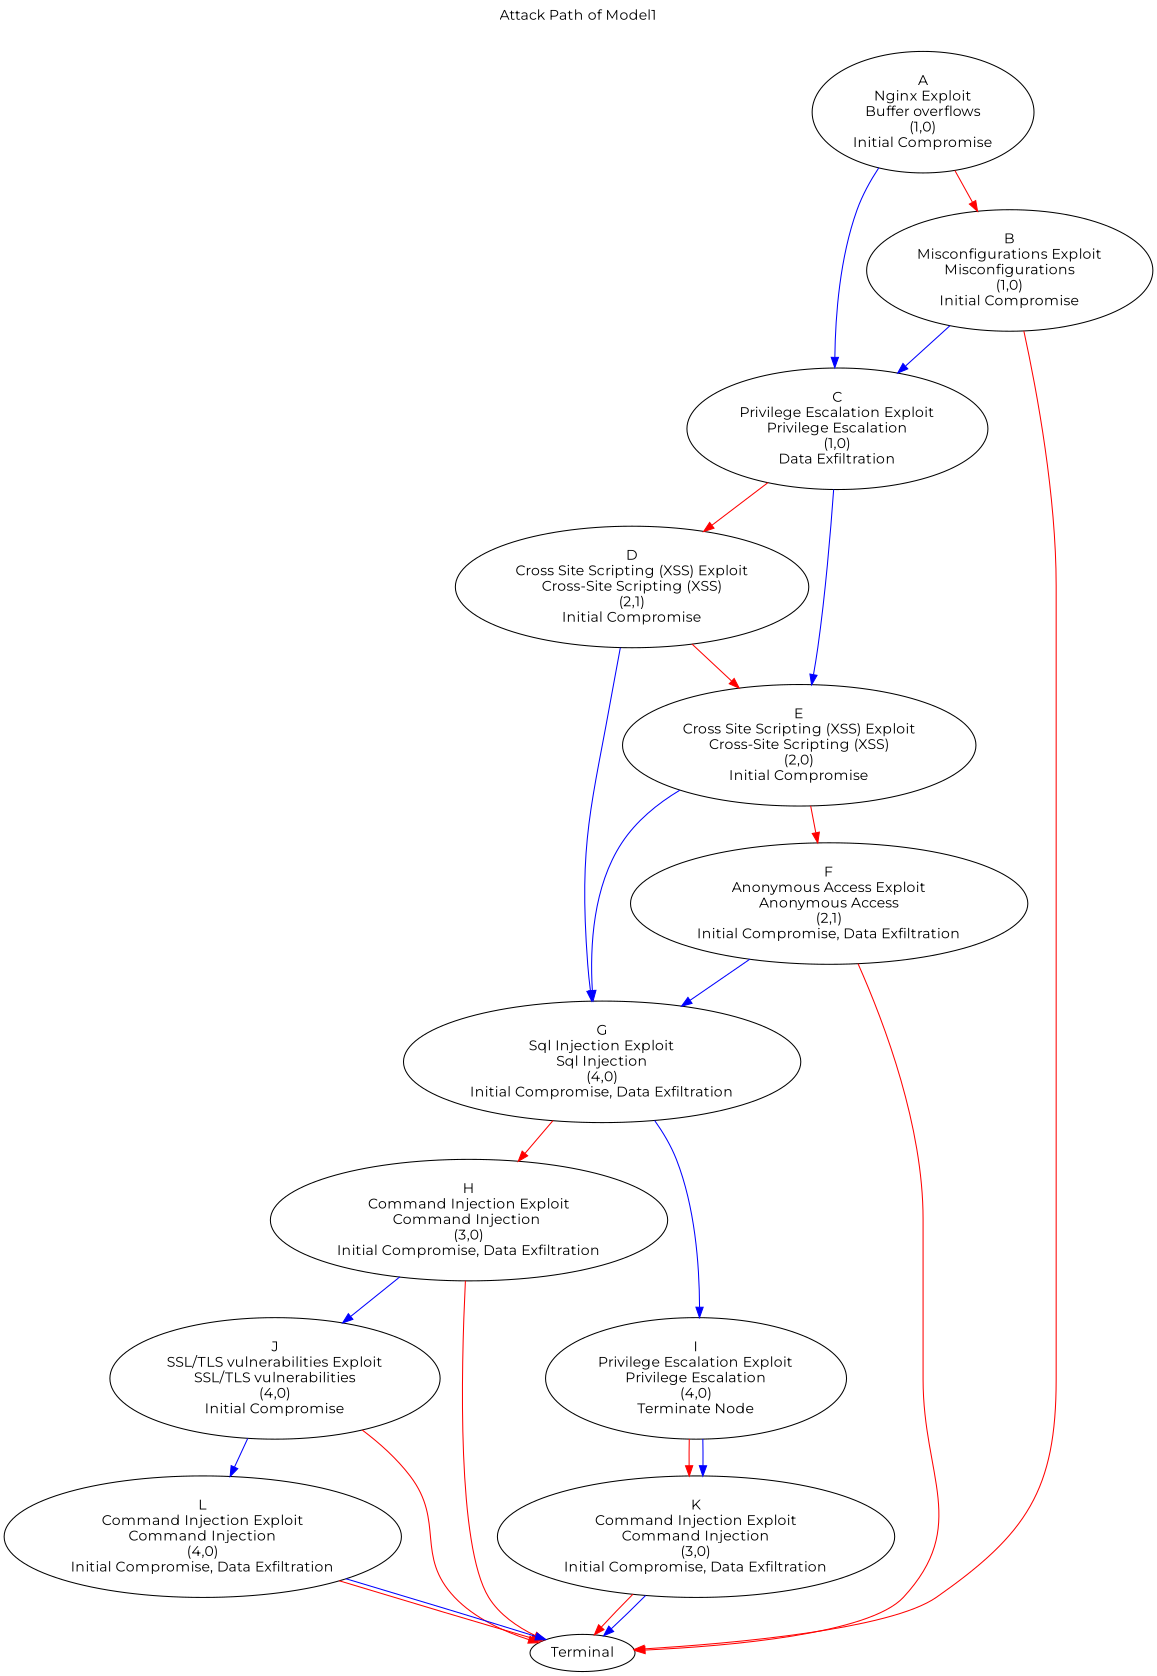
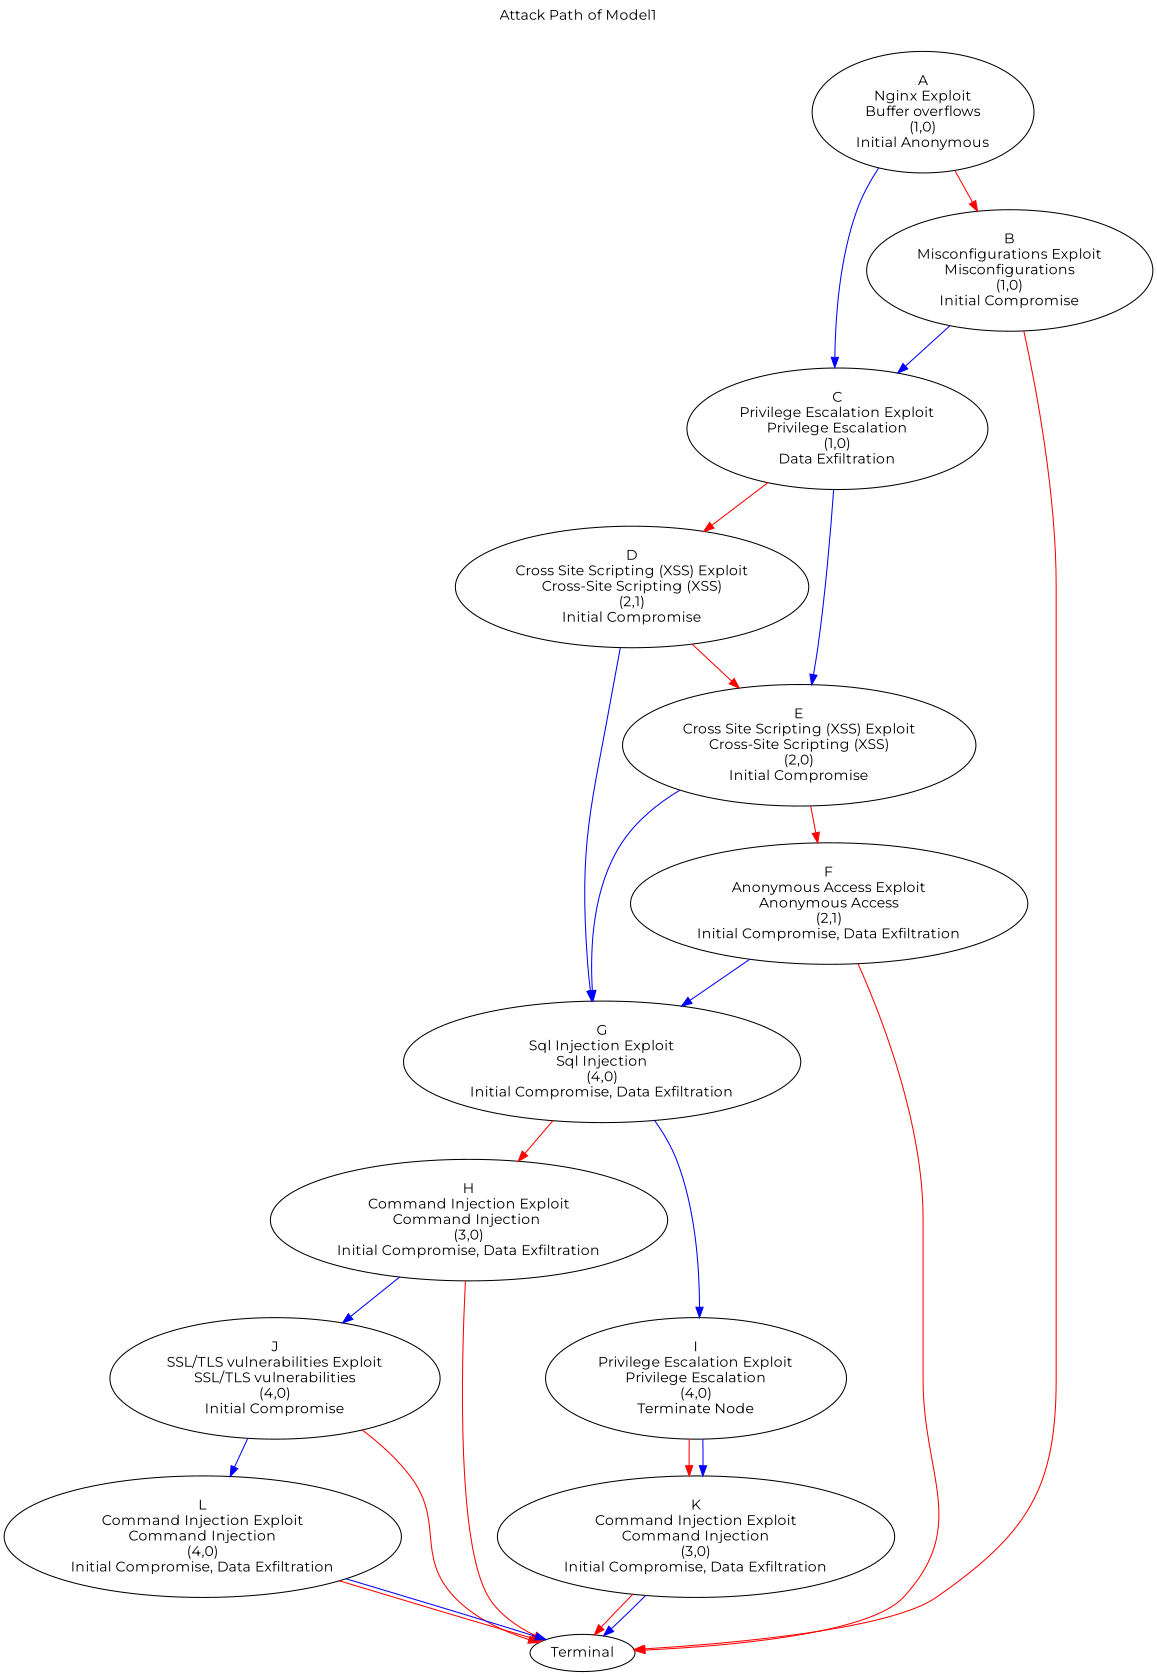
  digraph {
    label="Attack Path of Model1"
    labelloc=t
    fontname=Montserrat
    node [fontname=Montserrat]
    edge [color=red fontname=Montserrat]
-   n1 [label="A\nNginx Exploit\nBuffer overflows\n(1,0)\nInitial Compromise"]
+   n1 [label="A\nNginx Exploit\nBuffer overflows\n(1,0)\nInitial Anonymous"]
    n2 [label="B\nMisconfigurations Exploit\nMisconfigurations\n(1,0)\nInitial Compromise"]
    n3 [label="C\nPrivilege Escalation Exploit\nPrivilege Escalation\n(1,0)\nData Exfiltration"]
    n4 [label=Terminal]
    n5 [label="D\nCross Site Scripting (XSS) Exploit\nCross-Site Scripting (XSS)\n(2,1)\nInitial Compromise"]
    n6 [label="E\nCross Site Scripting (XSS) Exploit\nCross-Site Scripting (XSS)\n(2,0)\nInitial Compromise"]
    n7 [label="G\nSql Injection Exploit\nSql Injection\n(4,0)\nInitial Compromise, Data Exfiltration"]
    n8 [label="F\nAnonymous Access Exploit\nAnonymous Access\n(2,1)\nInitial Compromise, Data Exfiltration"]
    n9 [label="H\nCommand Injection Exploit\nCommand Injection \n(3,0)\nInitial Compromise, Data Exfiltration"]
    n10 [label="I\nPrivilege Escalation Exploit\nPrivilege Escalation\n(4,0)\nTerminate Node"]
    n11 [label="J\nSSL/TLS vulnerabilities Exploit\nSSL/TLS vulnerabilities\n(4,0)\nInitial Compromise"]
    n12 [label="K\nCommand Injection Exploit\nCommand Injection\n(3,0)\nInitial Compromise, Data Exfiltration"]
    n13 [label="L\nCommand Injection Exploit\nCommand Injection\n(4,0)\nInitial Compromise, Data Exfiltration"]
    n1 -> n2
    n1 -> n3 [color=blue]
    n2 -> n3 [color=blue]
    n2 -> n4
    n3 -> n5
    n3 -> n6 [color=blue]
    n5 -> n6
    n5 -> n7 [color=blue]
    n6 -> n7 [color=blue]
    n6 -> n8
    n7 -> n9
    n7 -> n10 [color=blue]
    n8 -> n4
    n8 -> n7 [color=blue]
    n9 -> n4
    n9 -> n11 [color=blue]
    n10 -> n12
    n10 -> n12 [color=blue]
    n11 -> n4
    n11 -> n13 [color=blue]
    n12 -> n4
    n12 -> n4 [color=blue]
    n13 -> n4
    n13 -> n4 [color=blue]
  }
